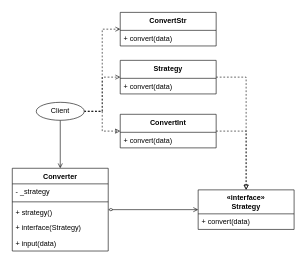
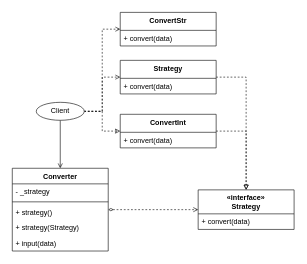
  <mxCell id="0" />
  <mxCell id="1" parent="0" />
  <mxCell id="2" value="«interface»&#10;Strategy" style="swimlane;fontStyle=1;align=center;verticalAlign=top;childLayout=stackLayout;horizontal=1;startSize=40;horizontalStack=0;resizeParent=1;resizeParentMax=0;resizeLast=0;collapsible=1;marginBottom=0;" vertex="1" parent="1"><mxGeometry x="330" y="316" width="160" height="66" as="geometry" /></mxCell>
  <mxCell id="3" value="+ convert(data)" style="text;strokeColor=none;fillColor=none;align=left;verticalAlign=top;spacingLeft=4;spacingRight=4;overflow=hidden;rotatable=0;points=[[0,0.5],[1,0.5]];portConstraint=eastwest;" vertex="1" parent="2"><mxGeometry y="40" width="160" height="26" as="geometry" /></mxCell>
  <mxCell id="4" style="edgeStyle=orthogonalEdgeStyle;rounded=0;orthogonalLoop=1;jettySize=auto;html=1;dashed=1;startArrow=none;startFill=0;endArrow=block;endFill=0;" edge="1" parent="1" source="5" target="2"><mxGeometry relative="1" as="geometry"><Array as="points"><mxPoint x="410" y="218" /></Array></mxGeometry></mxCell>
  <mxCell id="5" value="ConvertInt" style="swimlane;fontStyle=1;align=center;verticalAlign=top;childLayout=stackLayout;horizontal=1;startSize=30;horizontalStack=0;resizeParent=1;resizeParentMax=0;resizeLast=0;collapsible=1;marginBottom=0;" vertex="1" parent="1"><mxGeometry x="200" y="190" width="160" height="56" as="geometry" /></mxCell>
  <mxCell id="6" value="+ convert(data)" style="text;strokeColor=none;fillColor=none;align=left;verticalAlign=top;spacingLeft=4;spacingRight=4;overflow=hidden;rotatable=0;points=[[0,0.5],[1,0.5]];portConstraint=eastwest;" vertex="1" parent="5"><mxGeometry y="30" width="160" height="26" as="geometry" /></mxCell>
  <mxCell id="7" style="edgeStyle=orthogonalEdgeStyle;rounded=0;orthogonalLoop=1;jettySize=auto;html=1;dashed=1;startArrow=none;startFill=0;endArrow=block;endFill=0;" edge="1" parent="1" source="8" target="2"><mxGeometry relative="1" as="geometry"><Array as="points"><mxPoint x="410" y="128" /></Array></mxGeometry></mxCell>
  <mxCell id="8" value="Strategy" style="swimlane;fontStyle=1;align=center;verticalAlign=top;childLayout=stackLayout;horizontal=1;startSize=30;horizontalStack=0;resizeParent=1;resizeParentMax=0;resizeLast=0;collapsible=1;marginBottom=0;" vertex="1" parent="1"><mxGeometry x="200" y="100" width="160" height="56" as="geometry" /></mxCell>
  <mxCell id="9" value="+ convert(data)" style="text;strokeColor=none;fillColor=none;align=left;verticalAlign=top;spacingLeft=4;spacingRight=4;overflow=hidden;rotatable=0;points=[[0,0.5],[1,0.5]];portConstraint=eastwest;" vertex="1" parent="8"><mxGeometry y="30" width="160" height="26" as="geometry" /></mxCell>
  <mxCell id="10" value="ConvertStr" style="swimlane;fontStyle=1;align=center;verticalAlign=top;childLayout=stackLayout;horizontal=1;startSize=30;horizontalStack=0;resizeParent=1;resizeParentMax=0;resizeLast=0;collapsible=1;marginBottom=0;" vertex="1" parent="1"><mxGeometry x="200" y="20" width="160" height="56" as="geometry" /></mxCell>
  <mxCell id="11" value="+ convert(data)" style="text;strokeColor=none;fillColor=none;align=left;verticalAlign=top;spacingLeft=4;spacingRight=4;overflow=hidden;rotatable=0;points=[[0,0.5],[1,0.5]];portConstraint=eastwest;" vertex="1" parent="10"><mxGeometry y="30" width="160" height="26" as="geometry" /></mxCell>
  <mxCell id="12" value="" style="edgeStyle=orthogonalEdgeStyle;rounded=0;orthogonalLoop=1;jettySize=auto;html=1;endArrow=open;endFill=0;" edge="1" parent="1" source="16" target="18"><mxGeometry relative="1" as="geometry" /></mxCell>
  <mxCell id="13" style="edgeStyle=orthogonalEdgeStyle;rounded=0;orthogonalLoop=1;jettySize=auto;html=1;startArrow=none;startFill=0;endArrow=open;endFill=0;dashed=1;" edge="1" parent="1" source="16" target="10"><mxGeometry relative="1" as="geometry"><Array as="points"><mxPoint x="170" y="185" /><mxPoint x="170" y="48" /></Array></mxGeometry></mxCell>
  <mxCell id="14" style="edgeStyle=orthogonalEdgeStyle;rounded=0;orthogonalLoop=1;jettySize=auto;html=1;startArrow=none;startFill=0;endArrow=open;endFill=0;dashed=1;" edge="1" parent="1" source="16" target="8"><mxGeometry relative="1" as="geometry"><Array as="points"><mxPoint x="170" y="185" /><mxPoint x="170" y="128" /></Array></mxGeometry></mxCell>
  <mxCell id="15" style="edgeStyle=orthogonalEdgeStyle;rounded=0;orthogonalLoop=1;jettySize=auto;html=1;startArrow=none;startFill=0;endArrow=classic;endFill=0;dashed=1;" edge="1" parent="1" source="16" target="5"><mxGeometry relative="1" as="geometry" /></mxCell>
  <mxCell id="16" value="Client" style="ellipse;whiteSpace=wrap;html=1;" vertex="1" parent="1"><mxGeometry x="60" y="170" width="80" height="30" as="geometry" /></mxCell>
- <mxCell id="17" value="" style="edgeStyle=orthogonalEdgeStyle;rounded=0;orthogonalLoop=1;jettySize=auto;html=1;endArrow=open;endFill=0;startArrow=diamondThin;startFill=0;" edge="1" parent="1" source="18" target="2"><mxGeometry relative="1" as="geometry" /></mxCell>
+ <mxCell id="17" value="" style="edgeStyle=orthogonalEdgeStyle;rounded=0;orthogonalLoop=1;jettySize=auto;html=1;endArrow=open;endFill=0;startArrow=diamondThin;startFill=0;dashed=1;" edge="1" parent="1" source="18" target="2"><mxGeometry relative="1" as="geometry" /></mxCell>
  <mxCell id="18" value="Converter" style="swimlane;fontStyle=1;align=center;verticalAlign=top;childLayout=stackLayout;horizontal=1;startSize=26;horizontalStack=0;resizeParent=1;resizeParentMax=0;resizeLast=0;collapsible=1;marginBottom=0;" vertex="1" parent="1"><mxGeometry x="20" y="280" width="160" height="138" as="geometry" /></mxCell>
  <mxCell id="19" value="- _strategy" style="text;strokeColor=none;fillColor=none;align=left;verticalAlign=top;spacingLeft=4;spacingRight=4;overflow=hidden;rotatable=0;points=[[0,0.5],[1,0.5]];portConstraint=eastwest;" vertex="1" parent="18"><mxGeometry y="26" width="160" height="26" as="geometry" /></mxCell>
  <mxCell id="20" value="" style="line;strokeWidth=1;fillColor=none;align=left;verticalAlign=middle;spacingTop=-1;spacingLeft=3;spacingRight=3;rotatable=0;labelPosition=right;points=[];portConstraint=eastwest;" vertex="1" parent="18"><mxGeometry y="52" width="160" height="8" as="geometry" /></mxCell>
  <mxCell id="21" value="+ strategy()" style="text;strokeColor=none;fillColor=none;align=left;verticalAlign=top;spacingLeft=4;spacingRight=4;overflow=hidden;rotatable=0;points=[[0,0.5],[1,0.5]];portConstraint=eastwest;" vertex="1" parent="18"><mxGeometry y="60" width="160" height="26" as="geometry" /></mxCell>
- <mxCell id="22" value="+ interface(Strategy)" style="text;strokeColor=none;fillColor=none;align=left;verticalAlign=top;spacingLeft=4;spacingRight=4;overflow=hidden;rotatable=0;points=[[0,0.5],[1,0.5]];portConstraint=eastwest;" vertex="1" parent="18"><mxGeometry y="86" width="160" height="26" as="geometry" /></mxCell>
+ <mxCell id="22" value="+ strategy(Strategy)" style="text;strokeColor=none;fillColor=none;align=left;verticalAlign=top;spacingLeft=4;spacingRight=4;overflow=hidden;rotatable=0;points=[[0,0.5],[1,0.5]];portConstraint=eastwest;" vertex="1" parent="18"><mxGeometry y="86" width="160" height="26" as="geometry" /></mxCell>
  <mxCell id="23" value="+ input(data)" style="text;strokeColor=none;fillColor=none;align=left;verticalAlign=top;spacingLeft=4;spacingRight=4;overflow=hidden;rotatable=0;points=[[0,0.5],[1,0.5]];portConstraint=eastwest;" vertex="1" parent="18"><mxGeometry y="112" width="160" height="26" as="geometry" /></mxCell>
